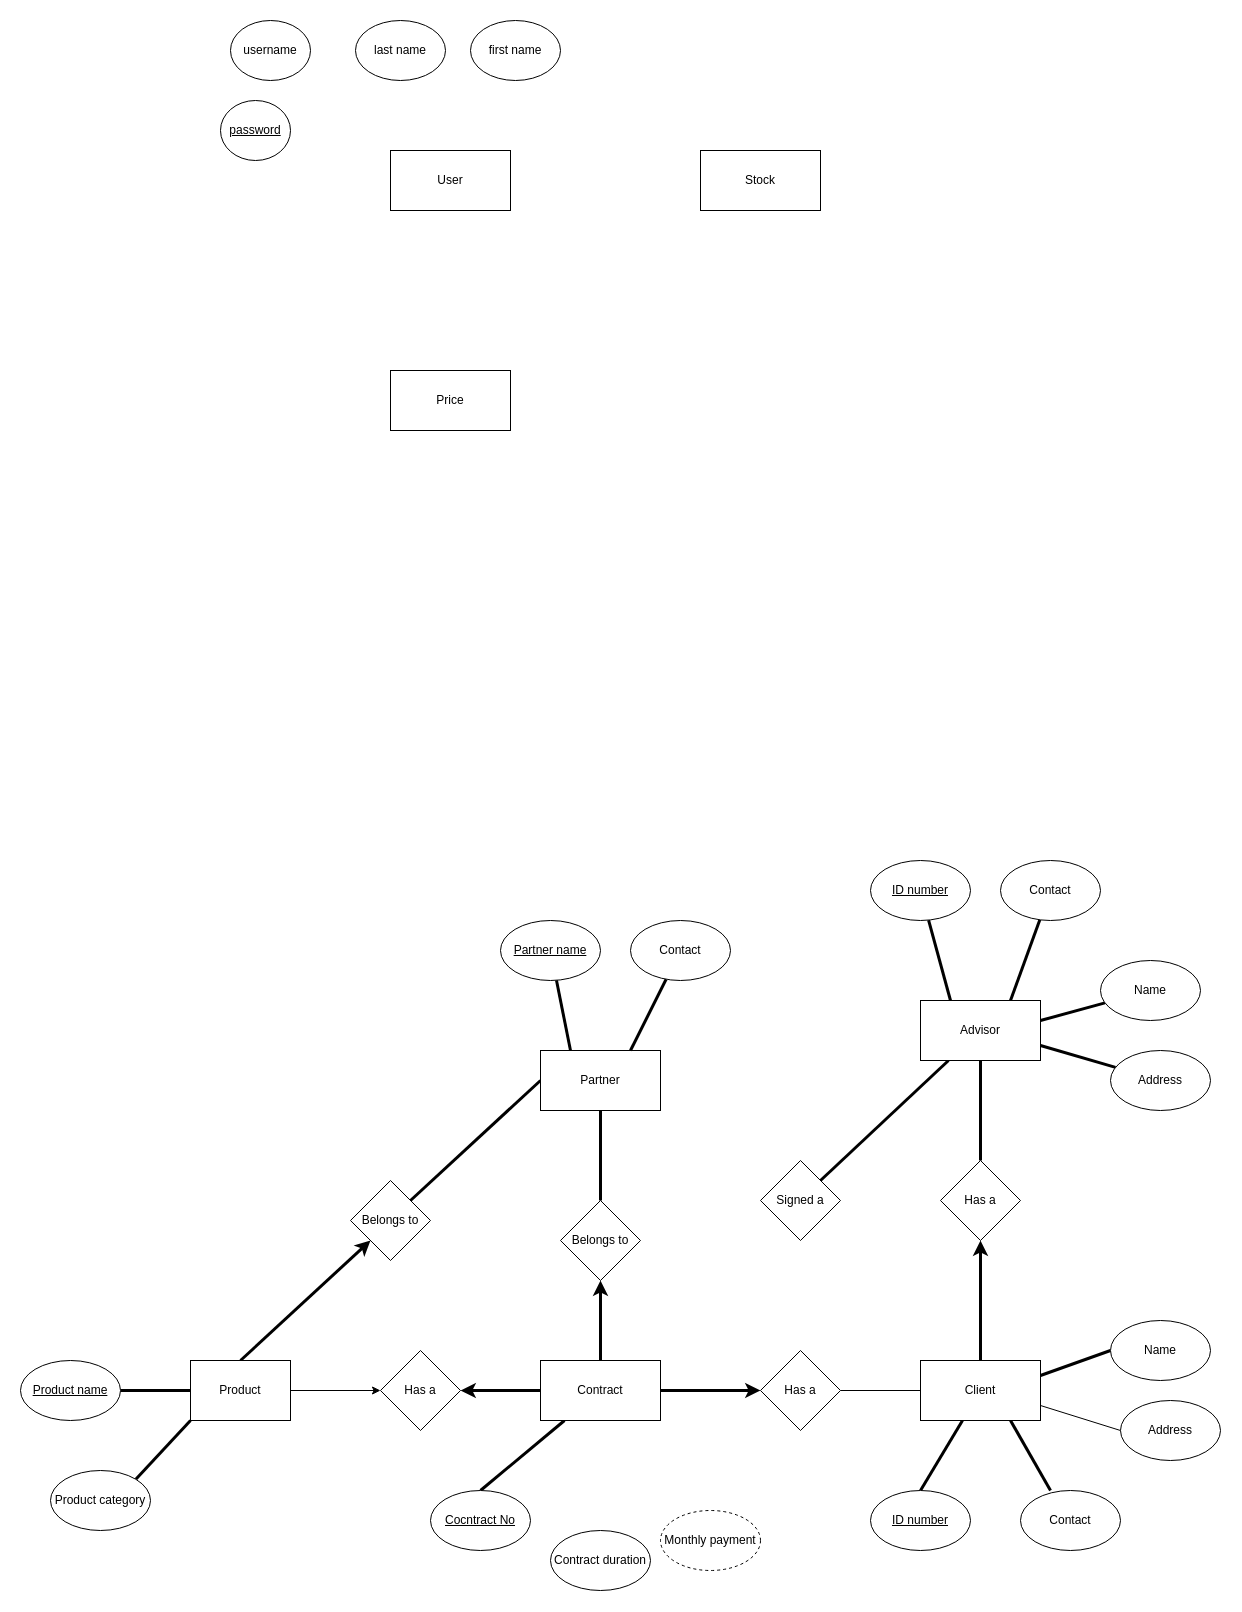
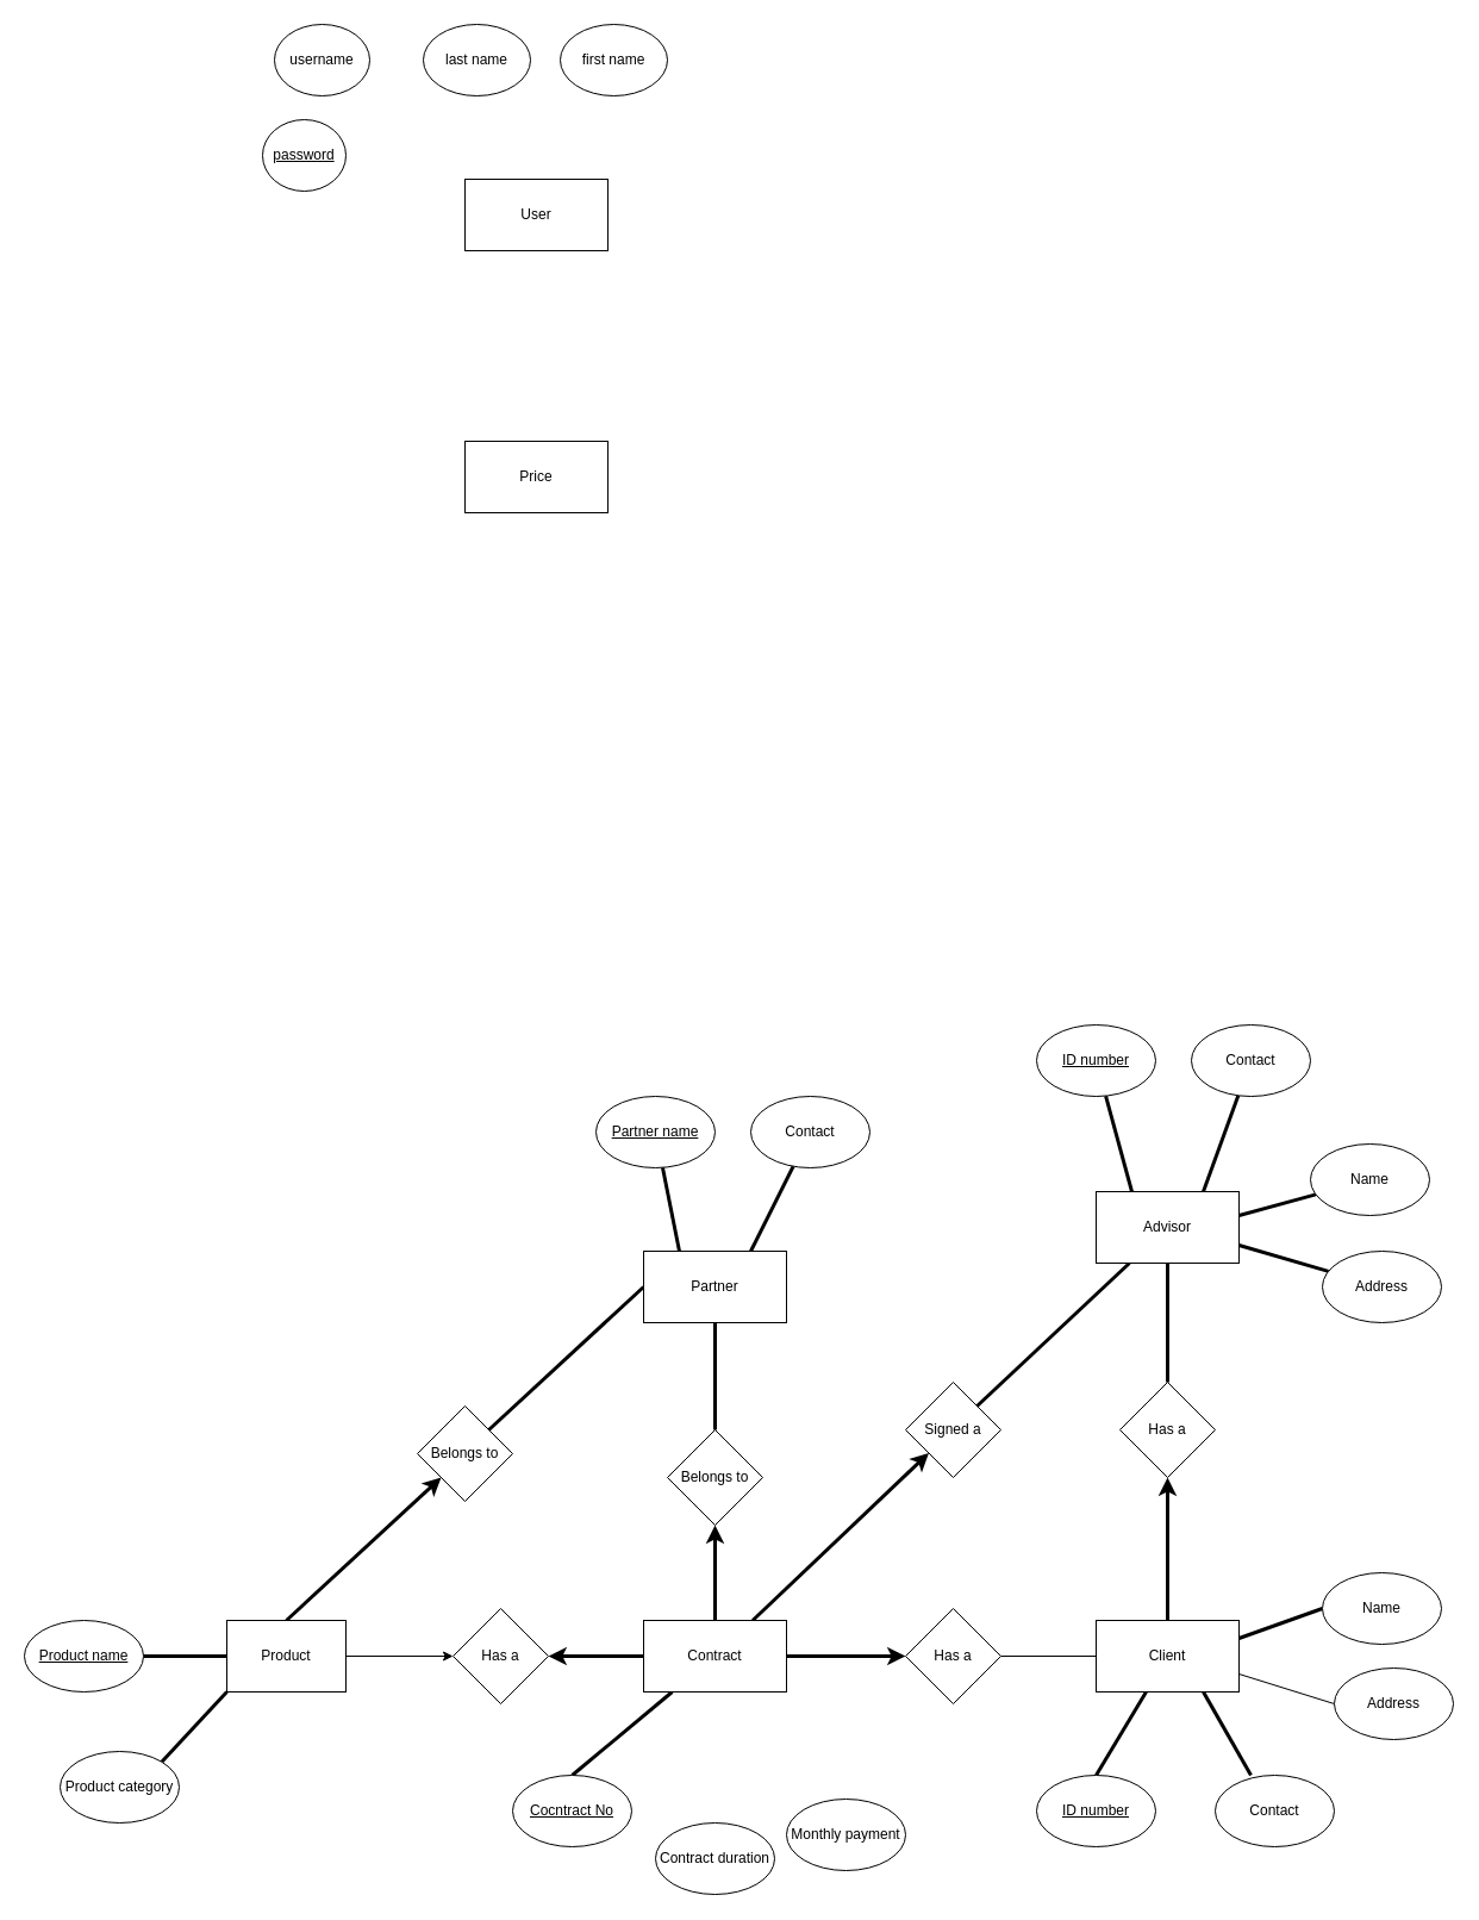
  <mxCell id="0" />
  <mxCell id="1" parent="0" />
  <mxCell id="2" style="edgeStyle=none;html=1;exitX=0.5;exitY=1;exitDx=0;exitDy=0;entryX=0.5;entryY=0;entryDx=0;entryDy=0;strokeWidth=3;startArrow=none;startFill=0;endArrow=none;endFill=0;" parent="1" source="4" target="22" edge="1"><mxGeometry relative="1" as="geometry" /></mxCell>
  <mxCell id="3" style="edgeStyle=none;html=1;exitX=0;exitY=0.5;exitDx=0;exitDy=0;entryX=1;entryY=0;entryDx=0;entryDy=0;strokeWidth=3;startArrow=none;startFill=0;endArrow=none;endFill=0;" parent="1" source="4" target="32" edge="1"><mxGeometry relative="1" as="geometry" /></mxCell>
  <mxCell id="4" value="Partner" style="rounded=0;whiteSpace=wrap;html=1;" parent="1" vertex="1"><mxGeometry x="540" y="1050" width="120" height="60" as="geometry" /></mxCell>
  <mxCell id="5" style="edgeStyle=none;html=1;endArrow=none;endFill=0;strokeWidth=1;exitX=0;exitY=0.5;exitDx=0;exitDy=0;" parent="1" source="20" target="15" edge="1"><mxGeometry relative="1" as="geometry"><mxPoint x="910" y="1390" as="sourcePoint" /></mxGeometry></mxCell>
  <mxCell id="6" style="edgeStyle=none;html=1;entryX=0.5;entryY=0;entryDx=0;entryDy=0;strokeWidth=3;startArrow=none;startFill=0;endArrow=none;endFill=0;" parent="1" source="8" target="21" edge="1"><mxGeometry relative="1" as="geometry" /></mxCell>
  <mxCell id="7" style="edgeStyle=none;html=1;entryX=1;entryY=0;entryDx=0;entryDy=0;strokeWidth=3;startArrow=none;startFill=0;endArrow=none;endFill=0;" parent="1" source="8" target="23" edge="1"><mxGeometry relative="1" as="geometry"><Array as="points" /></mxGeometry></mxCell>
  <mxCell id="8" value="Advisor" style="rounded=0;whiteSpace=wrap;html=1;" parent="1" vertex="1"><mxGeometry x="920" y="1000" width="120" height="60" as="geometry" /></mxCell>
  <mxCell id="9" style="edgeStyle=none;html=1;exitX=0.5;exitY=0;exitDx=0;exitDy=0;entryX=0.5;entryY=1;entryDx=0;entryDy=0;strokeWidth=3;startArrow=none;startFill=0;endArrow=classic;endFill=1;" parent="1" source="13" target="22" edge="1"><mxGeometry relative="1" as="geometry" /></mxCell>
+ <mxCell id="10" style="edgeStyle=none;html=1;strokeWidth=3;startArrow=none;startFill=0;endArrow=classic;endFill=1;" parent="1" source="13" target="23" edge="1"><mxGeometry relative="1" as="geometry" /></mxCell>
  <mxCell id="11" style="edgeStyle=none;html=1;exitX=0;exitY=0.5;exitDx=0;exitDy=0;entryX=1;entryY=0.5;entryDx=0;entryDy=0;strokeWidth=3;startArrow=none;startFill=0;endArrow=classic;endFill=1;" parent="1" source="13" target="31" edge="1"><mxGeometry relative="1" as="geometry" /></mxCell>
  <mxCell id="12" style="edgeStyle=none;html=1;entryX=0.5;entryY=0;entryDx=0;entryDy=0;strokeWidth=3;startArrow=none;startFill=0;endArrow=none;endFill=0;" parent="1" source="13" target="47" edge="1"><mxGeometry relative="1" as="geometry" /></mxCell>
  <mxCell id="13" value="Contract" style="rounded=0;whiteSpace=wrap;html=1;" parent="1" vertex="1"><mxGeometry x="540" y="1360" width="120" height="60" as="geometry" /></mxCell>
  <mxCell id="14" style="edgeStyle=none;html=1;exitX=0;exitY=0.5;exitDx=0;exitDy=0;entryX=1;entryY=0.5;entryDx=0;entryDy=0;strokeWidth=3;endArrow=none;endFill=0;startArrow=classic;startFill=1;" parent="1" source="15" target="13" edge="1"><mxGeometry relative="1" as="geometry" /></mxCell>
  <mxCell id="15" value="Has a" style="rhombus;whiteSpace=wrap;html=1;" parent="1" vertex="1"><mxGeometry x="760" y="1350" width="80" height="80" as="geometry" /></mxCell>
  <mxCell id="16" style="edgeStyle=none;html=1;entryX=0.5;entryY=1;entryDx=0;entryDy=0;strokeWidth=3;startArrow=none;startFill=0;endArrow=classic;endFill=1;" parent="1" source="20" target="21" edge="1"><mxGeometry relative="1" as="geometry" /></mxCell>
  <mxCell id="17" style="edgeStyle=none;html=1;entryX=0.5;entryY=0;entryDx=0;entryDy=0;strokeWidth=3;startArrow=none;startFill=0;endArrow=none;endFill=0;" parent="1" source="20" target="33" edge="1"><mxGeometry relative="1" as="geometry" /></mxCell>
  <mxCell id="18" style="edgeStyle=none;html=1;exitX=1;exitY=0.25;exitDx=0;exitDy=0;entryX=0;entryY=0.5;entryDx=0;entryDy=0;strokeWidth=3;startArrow=none;startFill=0;endArrow=none;endFill=0;" parent="1" source="20" target="26" edge="1"><mxGeometry relative="1" as="geometry" /></mxCell>
  <mxCell id="19" style="edgeStyle=none;html=1;exitX=0.75;exitY=1;exitDx=0;exitDy=0;entryX=0.5;entryY=0;entryDx=0;entryDy=0;strokeWidth=3;startArrow=none;startFill=0;endArrow=none;endFill=0;" parent="1" source="20" edge="1"><mxGeometry relative="1" as="geometry"><mxPoint x="1050" y="1490" as="targetPoint" /></mxGeometry></mxCell>
  <mxCell id="20" value="Client" style="rounded=0;whiteSpace=wrap;html=1;" parent="1" vertex="1"><mxGeometry x="920" y="1360" width="120" height="60" as="geometry" /></mxCell>
  <mxCell id="21" value="Has a" style="rhombus;whiteSpace=wrap;html=1;" parent="1" vertex="1"><mxGeometry x="940" y="1160" width="80" height="80" as="geometry" /></mxCell>
  <mxCell id="22" value="Belongs to" style="rhombus;whiteSpace=wrap;html=1;" parent="1" vertex="1"><mxGeometry x="560" y="1200" width="80" height="80" as="geometry" /></mxCell>
  <mxCell id="23" value="Signed a" style="rhombus;whiteSpace=wrap;html=1;" parent="1" vertex="1"><mxGeometry x="760" y="1160" width="80" height="80" as="geometry" /></mxCell>
  <mxCell id="24" style="edgeStyle=none;html=1;strokeWidth=3;startArrow=none;startFill=0;endArrow=none;endFill=0;entryX=0.75;entryY=0;entryDx=0;entryDy=0;" parent="1" source="25" target="8" edge="1"><mxGeometry relative="1" as="geometry" /></mxCell>
  <mxCell id="25" value="Contact" style="ellipse;whiteSpace=wrap;html=1;" parent="1" vertex="1"><mxGeometry x="1000" y="860" width="100" height="60" as="geometry" /></mxCell>
  <mxCell id="26" value="Name" style="ellipse;whiteSpace=wrap;html=1;" parent="1" vertex="1"><mxGeometry x="1110" y="1320" width="100" height="60" as="geometry" /></mxCell>
  <mxCell id="27" style="edgeStyle=none;html=1;exitX=0.5;exitY=0;exitDx=0;exitDy=0;entryX=0;entryY=1;entryDx=0;entryDy=0;strokeWidth=3;startArrow=none;startFill=0;endArrow=classic;endFill=1;" parent="1" source="29" target="32" edge="1"><mxGeometry relative="1" as="geometry" /></mxCell>
  <mxCell id="28" style="edgeStyle=none;html=1;exitX=0;exitY=1;exitDx=0;exitDy=0;entryX=1;entryY=0;entryDx=0;entryDy=0;strokeWidth=3;startArrow=none;startFill=0;endArrow=none;endFill=0;" parent="1" source="29" edge="1"><mxGeometry relative="1" as="geometry"><mxPoint x="135.355" y="1478.787" as="targetPoint" /></mxGeometry></mxCell>
  <mxCell id="29" value="Product" style="rounded=0;whiteSpace=wrap;html=1;" parent="1" vertex="1"><mxGeometry x="190" y="1360" width="100" height="60" as="geometry" /></mxCell>
  <mxCell id="30" style="edgeStyle=none;html=1;exitX=0;exitY=0.5;exitDx=0;exitDy=0;entryX=1;entryY=0.5;entryDx=0;entryDy=0;strokeWidth=1;startArrow=classic;startFill=1;endArrow=none;endFill=0;" parent="1" source="31" target="29" edge="1"><mxGeometry relative="1" as="geometry" /></mxCell>
  <mxCell id="31" value="Has a" style="rhombus;whiteSpace=wrap;html=1;" parent="1" vertex="1"><mxGeometry y="1350" width="80" height="80" as="geometry" x="380" /></mxCell>
  <mxCell id="32" value="Belongs to" style="rhombus;whiteSpace=wrap;html=1;" parent="1" vertex="1"><mxGeometry x="350" y="1180" width="80" height="80" as="geometry" /></mxCell>
  <mxCell id="33" value="&lt;u&gt;ID number&lt;/u&gt;" style="ellipse;whiteSpace=wrap;html=1;" parent="1" vertex="1"><mxGeometry x="870" y="1490" width="100" height="60" as="geometry" /></mxCell>
  <mxCell id="34" style="edgeStyle=none;html=1;entryX=0.25;entryY=0;entryDx=0;entryDy=0;strokeWidth=3;startArrow=none;startFill=0;endArrow=none;endFill=0;" parent="1" source="35" target="8" edge="1"><mxGeometry relative="1" as="geometry" /></mxCell>
  <mxCell id="35" value="&lt;u&gt;ID number&lt;/u&gt;" style="ellipse;whiteSpace=wrap;html=1;" parent="1" vertex="1"><mxGeometry x="870" y="860" width="100" height="60" as="geometry" /></mxCell>
  <mxCell id="36" style="edgeStyle=none;html=1;strokeWidth=3;startArrow=none;startFill=0;endArrow=none;endFill=0;" parent="1" source="37" edge="1"><mxGeometry relative="1" as="geometry"><mxPoint x="1040" y="1020" as="targetPoint" /></mxGeometry></mxCell>
  <mxCell id="37" value="Name" style="ellipse;whiteSpace=wrap;html=1;" parent="1" vertex="1"><mxGeometry x="1100" y="960" width="100" height="60" as="geometry" /></mxCell>
  <mxCell id="38" style="edgeStyle=none;html=1;entryX=0.25;entryY=0;entryDx=0;entryDy=0;strokeWidth=3;startArrow=none;startFill=0;endArrow=none;endFill=0;" parent="1" source="39" target="4" edge="1"><mxGeometry relative="1" as="geometry" /></mxCell>
  <mxCell id="39" value="&lt;u&gt;Partner name&lt;/u&gt;" style="ellipse;whiteSpace=wrap;html=1;" parent="1" vertex="1"><mxGeometry x="500" y="920" width="100" height="60" as="geometry" /></mxCell>
  <mxCell id="40" style="edgeStyle=none;html=1;entryX=0;entryY=0.5;entryDx=0;entryDy=0;strokeWidth=3;startArrow=none;startFill=0;endArrow=none;endFill=0;" parent="1" source="41" target="29" edge="1"><mxGeometry relative="1" as="geometry" /></mxCell>
  <mxCell id="41" value="&lt;u&gt;Product name&lt;/u&gt;" style="ellipse;whiteSpace=wrap;html=1;" parent="1" vertex="1"><mxGeometry x="20" y="1360" width="100" height="60" as="geometry" /></mxCell>
  <mxCell id="42" value="Product category" style="ellipse;whiteSpace=wrap;html=1;" parent="1" vertex="1"><mxGeometry x="50" y="1470" width="100" height="60" as="geometry" /></mxCell>
  <mxCell id="43" style="edgeStyle=none;html=1;entryX=0.75;entryY=0;entryDx=0;entryDy=0;strokeWidth=3;startArrow=none;startFill=0;endArrow=none;endFill=0;" parent="1" source="44" target="4" edge="1"><mxGeometry relative="1" as="geometry" /></mxCell>
  <mxCell id="44" value="Contact" style="ellipse;whiteSpace=wrap;html=1;" parent="1" vertex="1"><mxGeometry x="630" y="920" width="100" height="60" as="geometry" /></mxCell>
  <mxCell id="45" style="edgeStyle=none;html=1;exitX=0;exitY=0.5;exitDx=0;exitDy=0;entryX=1;entryY=0.75;entryDx=0;entryDy=0;strokeWidth=1;startArrow=none;startFill=0;endArrow=none;endFill=0;" parent="1" source="46" target="20" edge="1"><mxGeometry relative="1" as="geometry" /></mxCell>
  <mxCell id="46" value="Address" style="ellipse;whiteSpace=wrap;html=1;" parent="1" vertex="1"><mxGeometry x="1120" y="1400" width="100" height="60" as="geometry" /></mxCell>
  <mxCell id="47" value="&lt;u&gt;Cocntract No&lt;/u&gt;" style="ellipse;whiteSpace=wrap;html=1;" parent="1" vertex="1"><mxGeometry x="430" y="1490" width="100" height="60" as="geometry" /></mxCell>
  <mxCell id="48" style="edgeStyle=none;html=1;entryX=1;entryY=0.75;entryDx=0;entryDy=0;strokeWidth=3;startArrow=none;startFill=0;endArrow=none;endFill=0;" parent="1" source="49" target="8" edge="1"><mxGeometry relative="1" as="geometry" /></mxCell>
  <mxCell id="49" value="Address" style="ellipse;whiteSpace=wrap;html=1;" parent="1" vertex="1"><mxGeometry x="1110" y="1050" width="100" height="60" as="geometry" /></mxCell>
  <mxCell id="50" value="Contract duration" style="ellipse;whiteSpace=wrap;html=1;" parent="1" vertex="1"><mxGeometry x="550" y="1530" width="100" height="60" as="geometry" /></mxCell>
  <mxCell id="51" value="Contact" style="ellipse;whiteSpace=wrap;html=1;" parent="1" vertex="1"><mxGeometry x="1020" y="1490" width="100" height="60" as="geometry" /></mxCell>
- <mxCell id="52" value="Monthly payment" style="ellipse;whiteSpace=wrap;html=1;dashed=1;" parent="1" vertex="1"><mxGeometry x="660" y="1510" width="100" height="60" as="geometry" /></mxCell>
+ <mxCell id="52" value="Monthly payment" style="ellipse;whiteSpace=wrap;html=1;" parent="1" vertex="1"><mxGeometry x="660" y="1510" width="100" height="60" as="geometry" /></mxCell>
  <mxCell id="53" value="Price" style="whiteSpace=wrap;html=1;" vertex="1" parent="1"><mxGeometry x="390" y="370" width="120" height="60" as="geometry" /></mxCell>
  <mxCell id="54" value="User" style="whiteSpace=wrap;html=1;" vertex="1" parent="1"><mxGeometry x="390" y="150" width="120" height="60" as="geometry" /></mxCell>
- <mxCell id="55" value="Stock" style="whiteSpace=wrap;html=1;" vertex="1" parent="1"><mxGeometry x="700" y="150" width="120" height="60" as="geometry" /></mxCell>
  <mxCell id="56" value="first name" style="ellipse;whiteSpace=wrap;html=1;" vertex="1" parent="1"><mxGeometry x="470" y="20" width="90" height="60" as="geometry" /></mxCell>
  <mxCell id="57" value="last name" style="ellipse;whiteSpace=wrap;html=1;" vertex="1" parent="1"><mxGeometry x="355" y="20" width="90" height="60" as="geometry" /></mxCell>
  <mxCell id="58" value="&lt;u&gt;password&lt;/u&gt;" style="ellipse;whiteSpace=wrap;html=1;" vertex="1" parent="1"><mxGeometry x="220" y="100" width="70" height="60" as="geometry" /></mxCell>
  <mxCell id="59" value="username" style="ellipse;whiteSpace=wrap;html=1;" vertex="1" parent="1"><mxGeometry x="230" y="20" width="80" height="60" as="geometry" /></mxCell>
